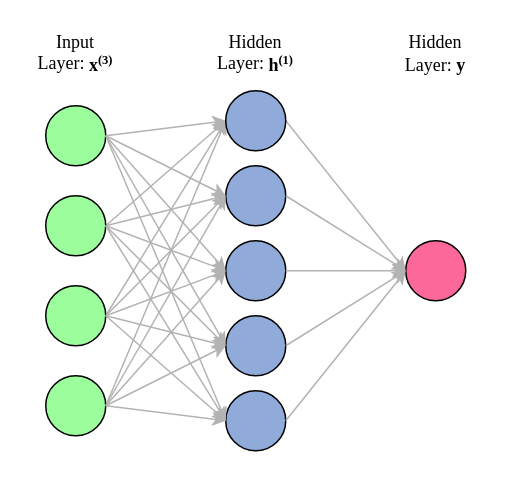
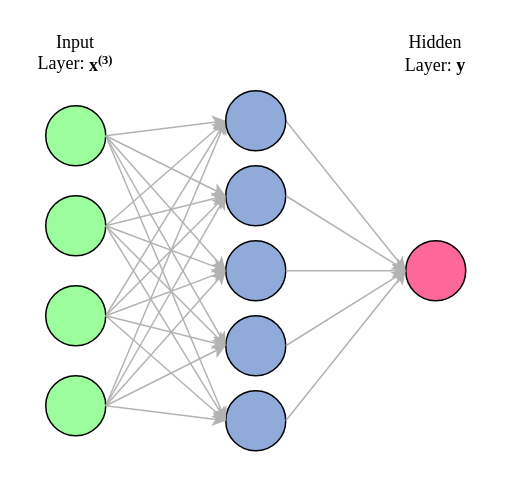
  <mxCell id="0" />
  <mxCell id="1" parent="0" />
  <mxCell id="2" value="" style="ellipse;whiteSpace=wrap;html=1;aspect=fixed;fillColor=#9cfd9d;fontFamily=Times New Roman;" vertex="1" parent="1"><mxGeometry x="30" y="70" width="40" height="40" as="geometry" /></mxCell>
  <mxCell id="3" style="rounded=0;orthogonalLoop=1;jettySize=auto;html=1;exitX=1;exitY=0.5;exitDx=0;exitDy=0;entryX=0;entryY=0.5;entryDx=0;entryDy=0;fontFamily=Times New Roman;strokeColor=#B3B3B3;" edge="1" parent="1" source="4" target="12"><mxGeometry relative="1" as="geometry" /></mxCell>
  <mxCell id="4" value="" style="ellipse;whiteSpace=wrap;html=1;aspect=fixed;fillColor=#9CFD9D;fontFamily=Times New Roman;" vertex="1" parent="1"><mxGeometry x="30" y="130" width="40" height="40" as="geometry" /></mxCell>
  <mxCell id="5" style="edgeStyle=none;rounded=0;orthogonalLoop=1;jettySize=auto;html=1;exitX=1;exitY=0.5;exitDx=0;exitDy=0;entryX=0;entryY=0.5;entryDx=0;entryDy=0;fontFamily=Times New Roman;strokeColor=#B3B3B3;" edge="1" parent="1" source="6" target="12"><mxGeometry relative="1" as="geometry" /></mxCell>
  <mxCell id="6" value="" style="ellipse;whiteSpace=wrap;html=1;aspect=fixed;fillColor=#9CFD9D;fontFamily=Times New Roman;" vertex="1" parent="1"><mxGeometry x="30" y="190" width="40" height="40" as="geometry" /></mxCell>
  <mxCell id="7" value="" style="ellipse;whiteSpace=wrap;html=1;aspect=fixed;fillColor=#fd689a;fontFamily=Times New Roman;" vertex="1" parent="1"><mxGeometry x="270" y="160" width="40" height="40" as="geometry" /></mxCell>
  <mxCell id="8" value="" style="endArrow=classic;html=1;exitX=1;exitY=0.5;exitDx=0;exitDy=0;entryX=0;entryY=0.5;entryDx=0;entryDy=0;strokeColor=#B3B3B3;" edge="1" parent="1" source="2" target="12"><mxGeometry width="50" height="50" relative="1" as="geometry"><mxPoint x="150" y="280" as="sourcePoint" /><mxPoint x="155.912" y="142.869" as="targetPoint" /></mxGeometry></mxCell>
  <mxCell id="9" value="" style="endArrow=classic;html=1;exitX=1;exitY=0.5;exitDx=0;exitDy=0;entryX=0;entryY=0.5;entryDx=0;entryDy=0;strokeColor=#B3B3B3;" edge="1" parent="1" source="12" target="7"><mxGeometry width="50" height="50" relative="1" as="geometry"><mxPoint x="260" y="170" as="sourcePoint" /><mxPoint x="200" y="230" as="targetPoint" /></mxGeometry></mxCell>
  <mxCell id="10" style="edgeStyle=none;rounded=0;orthogonalLoop=1;jettySize=auto;html=1;exitX=1;exitY=0.5;exitDx=0;exitDy=0;fontFamily=Times New Roman;entryX=0;entryY=0.5;entryDx=0;entryDy=0;strokeColor=#B3B3B3;" edge="1" parent="1" source="11" target="12"><mxGeometry relative="1" as="geometry"><mxPoint x="150" y="50" as="targetPoint" /></mxGeometry></mxCell>
  <mxCell id="11" value="" style="ellipse;whiteSpace=wrap;html=1;aspect=fixed;fillColor=#9CFD9D;fontFamily=Times New Roman;" vertex="1" parent="1"><mxGeometry x="30" y="250" width="40" height="40" as="geometry" /></mxCell>
  <mxCell id="12" value="" style="ellipse;whiteSpace=wrap;html=1;aspect=fixed;fillColor=#90ABDA;fontFamily=Times New Roman;" vertex="1" parent="1"><mxGeometry x="150" y="60" width="40" height="40" as="geometry" /></mxCell>
  <mxCell id="13" value="" style="ellipse;whiteSpace=wrap;html=1;aspect=fixed;fillColor=#90ABDA;fontFamily=Times New Roman;" vertex="1" parent="1"><mxGeometry x="150" y="110" width="40" height="40" as="geometry" /></mxCell>
  <mxCell id="14" value="" style="ellipse;whiteSpace=wrap;html=1;aspect=fixed;fillColor=#90ABDA;fontFamily=Times New Roman;" vertex="1" parent="1"><mxGeometry x="150" y="160" width="40" height="40" as="geometry" /></mxCell>
  <mxCell id="15" value="" style="ellipse;whiteSpace=wrap;html=1;aspect=fixed;fillColor=#90ABDA;fontFamily=Times New Roman;" vertex="1" parent="1"><mxGeometry x="150" y="210" width="40" height="40" as="geometry" /></mxCell>
  <mxCell id="16" value="" style="ellipse;whiteSpace=wrap;html=1;aspect=fixed;fillColor=#90ABDA;fontFamily=Times New Roman;" vertex="1" parent="1"><mxGeometry x="150" y="260" width="40" height="40" as="geometry" /></mxCell>
  <mxCell id="17" value="" style="endArrow=classic;html=1;exitX=1;exitY=0.5;exitDx=0;exitDy=0;entryX=0;entryY=0.5;entryDx=0;entryDy=0;strokeColor=#B3B3B3;" edge="1" parent="1" source="2" target="13"><mxGeometry width="50" height="50" relative="1" as="geometry"><mxPoint x="80" y="100" as="sourcePoint" /><mxPoint x="160" y="60" as="targetPoint" /></mxGeometry></mxCell>
  <mxCell id="18" value="" style="endArrow=classic;html=1;exitX=1;exitY=0.5;exitDx=0;exitDy=0;entryX=0;entryY=0.5;entryDx=0;entryDy=0;strokeColor=#B3B3B3;" edge="1" parent="1" source="2" target="16"><mxGeometry width="50" height="50" relative="1" as="geometry"><mxPoint x="60" y="130" as="sourcePoint" /><mxPoint x="140" y="90" as="targetPoint" /></mxGeometry></mxCell>
  <mxCell id="19" value="" style="endArrow=classic;html=1;exitX=1;exitY=0.5;exitDx=0;exitDy=0;entryX=0;entryY=0.5;entryDx=0;entryDy=0;strokeColor=#B3B3B3;" edge="1" parent="1" source="2" target="14"><mxGeometry width="50" height="50" relative="1" as="geometry"><mxPoint x="70" y="250" as="sourcePoint" /><mxPoint x="150" y="210" as="targetPoint" /></mxGeometry></mxCell>
  <mxCell id="20" value="" style="endArrow=classic;html=1;exitX=1;exitY=0.5;exitDx=0;exitDy=0;entryX=0;entryY=0.5;entryDx=0;entryDy=0;strokeColor=#B3B3B3;" edge="1" parent="1" source="2" target="15"><mxGeometry width="50" height="50" relative="1" as="geometry"><mxPoint x="70" y="330" as="sourcePoint" /><mxPoint x="150" y="290" as="targetPoint" /></mxGeometry></mxCell>
  <mxCell id="21" value="" style="endArrow=classic;html=1;exitX=1;exitY=0.5;exitDx=0;exitDy=0;entryX=0;entryY=0.5;entryDx=0;entryDy=0;strokeColor=#B3B3B3;" edge="1" parent="1" source="11" target="14"><mxGeometry width="50" height="50" relative="1" as="geometry"><mxPoint x="270" y="240" as="sourcePoint" /><mxPoint x="340" y="240" as="targetPoint" /></mxGeometry></mxCell>
  <mxCell id="22" value="" style="endArrow=classic;html=1;exitX=1;exitY=0.5;exitDx=0;exitDy=0;entryX=0;entryY=0.5;entryDx=0;entryDy=0;strokeColor=#B3B3B3;" edge="1" parent="1" source="11" target="13"><mxGeometry width="50" height="50" relative="1" as="geometry"><mxPoint x="280" y="190" as="sourcePoint" /><mxPoint x="350" y="190" as="targetPoint" /></mxGeometry></mxCell>
  <mxCell id="23" value="" style="endArrow=classic;html=1;entryX=0;entryY=0.5;entryDx=0;entryDy=0;exitX=1;exitY=0.5;exitDx=0;exitDy=0;strokeColor=#B3B3B3;" edge="1" parent="1" source="11" target="15"><mxGeometry width="50" height="50" relative="1" as="geometry"><mxPoint x="70" y="330" as="sourcePoint" /><mxPoint x="360" y="200" as="targetPoint" /></mxGeometry></mxCell>
  <mxCell id="24" value="" style="endArrow=classic;html=1;exitX=1;exitY=0.5;exitDx=0;exitDy=0;entryX=0;entryY=0.5;entryDx=0;entryDy=0;strokeColor=#B3B3B3;" edge="1" parent="1" source="11" target="16"><mxGeometry width="50" height="50" relative="1" as="geometry"><mxPoint x="300" y="210" as="sourcePoint" /><mxPoint x="370" y="210" as="targetPoint" /></mxGeometry></mxCell>
  <mxCell id="25" value="" style="endArrow=classic;html=1;entryX=0;entryY=0.5;entryDx=0;entryDy=0;exitX=1;exitY=0.5;exitDx=0;exitDy=0;strokeColor=#B3B3B3;" edge="1" parent="1" source="6" target="16"><mxGeometry width="50" height="50" relative="1" as="geometry"><mxPoint x="70" y="250" as="sourcePoint" /><mxPoint x="380" y="220" as="targetPoint" /></mxGeometry></mxCell>
  <mxCell id="26" value="" style="endArrow=classic;html=1;entryX=0;entryY=0.5;entryDx=0;entryDy=0;exitX=1;exitY=0.5;exitDx=0;exitDy=0;strokeColor=#B3B3B3;" edge="1" parent="1" source="6" target="15"><mxGeometry width="50" height="50" relative="1" as="geometry"><mxPoint x="70" y="250" as="sourcePoint" /><mxPoint x="390" y="230" as="targetPoint" /></mxGeometry></mxCell>
  <mxCell id="27" value="" style="endArrow=classic;html=1;exitX=1;exitY=0.5;exitDx=0;exitDy=0;entryX=0;entryY=0.5;entryDx=0;entryDy=0;strokeColor=#B3B3B3;" edge="1" parent="1" source="6" target="14"><mxGeometry width="50" height="50" relative="1" as="geometry"><mxPoint x="330" y="240" as="sourcePoint" /><mxPoint x="400" y="240" as="targetPoint" /></mxGeometry></mxCell>
  <mxCell id="28" value="" style="endArrow=classic;html=1;exitX=1;exitY=0.5;exitDx=0;exitDy=0;entryX=0;entryY=0.5;entryDx=0;entryDy=0;strokeColor=#B3B3B3;" edge="1" parent="1" source="6" target="13"><mxGeometry width="50" height="50" relative="1" as="geometry"><mxPoint x="340" y="250" as="sourcePoint" /><mxPoint x="410" y="250" as="targetPoint" /></mxGeometry></mxCell>
  <mxCell id="29" value="" style="endArrow=classic;html=1;entryX=0;entryY=0.5;entryDx=0;entryDy=0;exitX=1;exitY=0.5;exitDx=0;exitDy=0;strokeColor=#B3B3B3;" edge="1" parent="1" source="4" target="16"><mxGeometry width="50" height="50" relative="1" as="geometry"><mxPoint x="70" y="170" as="sourcePoint" /><mxPoint x="420" y="260" as="targetPoint" /></mxGeometry></mxCell>
  <mxCell id="30" value="" style="endArrow=classic;html=1;entryX=0;entryY=0.5;entryDx=0;entryDy=0;exitX=1;exitY=0.5;exitDx=0;exitDy=0;strokeColor=#B3B3B3;" edge="1" parent="1" source="4" target="15"><mxGeometry width="50" height="50" relative="1" as="geometry"><mxPoint x="70" y="170" as="sourcePoint" /><mxPoint x="150" y="290" as="targetPoint" /></mxGeometry></mxCell>
  <mxCell id="31" value="" style="endArrow=classic;html=1;entryX=0;entryY=0.5;entryDx=0;entryDy=0;exitX=1;exitY=0.5;exitDx=0;exitDy=0;strokeColor=#B3B3B3;" edge="1" parent="1" source="4" target="14"><mxGeometry width="50" height="50" relative="1" as="geometry"><mxPoint x="70" y="170" as="sourcePoint" /><mxPoint x="150" y="210" as="targetPoint" /></mxGeometry></mxCell>
  <mxCell id="32" value="" style="endArrow=classic;html=1;exitX=1;exitY=0.5;exitDx=0;exitDy=0;entryX=0;entryY=0.5;entryDx=0;entryDy=0;strokeColor=#B3B3B3;" edge="1" parent="1" source="4" target="13"><mxGeometry width="50" height="50" relative="1" as="geometry"><mxPoint x="290" y="309" as="sourcePoint" /><mxPoint x="360" y="309" as="targetPoint" /></mxGeometry></mxCell>
  <mxCell id="33" value="" style="endArrow=classic;html=1;exitX=1;exitY=0.5;exitDx=0;exitDy=0;entryX=0;entryY=0.5;entryDx=0;entryDy=0;strokeColor=#B3B3B3;" edge="1" parent="1" source="14" target="7"><mxGeometry width="50" height="50" relative="1" as="geometry"><mxPoint x="200" y="60" as="sourcePoint" /><mxPoint x="270" y="210" as="targetPoint" /></mxGeometry></mxCell>
  <mxCell id="34" value="" style="endArrow=classic;html=1;exitX=1;exitY=0.5;exitDx=0;exitDy=0;entryX=0;entryY=0.5;entryDx=0;entryDy=0;strokeColor=#B3B3B3;" edge="1" parent="1" source="13" target="7"><mxGeometry width="50" height="50" relative="1" as="geometry"><mxPoint x="210" y="70" as="sourcePoint" /><mxPoint x="270" y="210" as="targetPoint" /></mxGeometry></mxCell>
  <mxCell id="35" value="" style="endArrow=classic;html=1;exitX=1;exitY=0.5;exitDx=0;exitDy=0;entryX=0;entryY=0.5;entryDx=0;entryDy=0;strokeColor=#B3B3B3;" edge="1" parent="1" source="15" target="7"><mxGeometry width="50" height="50" relative="1" as="geometry"><mxPoint x="220" y="80" as="sourcePoint" /><mxPoint x="220" y="250" as="targetPoint" /></mxGeometry></mxCell>
  <mxCell id="36" value="" style="endArrow=classic;html=1;exitX=1;exitY=0.5;exitDx=0;exitDy=0;entryX=0;entryY=0.5;entryDx=0;entryDy=0;strokeColor=#B3B3B3;" edge="1" parent="1" source="16" target="7"><mxGeometry width="50" height="50" relative="1" as="geometry"><mxPoint x="230" y="90" as="sourcePoint" /><mxPoint x="310" y="250" as="targetPoint" /></mxGeometry></mxCell>
- <mxCell id="37" value="Hidden Layer:&amp;nbsp;&lt;b&gt;h&lt;span style=&quot;font-size: 10px&quot;&gt;&lt;sup&gt;(1)&lt;/sup&gt;&lt;/span&gt;&lt;/b&gt;" style="text;html=1;strokeColor=none;fillColor=none;align=center;verticalAlign=middle;whiteSpace=wrap;rounded=0;fontFamily=Times New Roman;" vertex="1" parent="1"><mxGeometry x="140" y="20" width="60" height="30" as="geometry" /></mxCell>
  <mxCell id="38" value="Input&lt;br&gt;Layer:&amp;nbsp;&lt;b&gt;x&lt;span style=&quot;font-size: 10px&quot;&gt;&lt;sup&gt;(3)&lt;/sup&gt;&lt;/span&gt;&lt;/b&gt;" style="text;html=1;strokeColor=none;fillColor=none;align=center;verticalAlign=middle;whiteSpace=wrap;rounded=0;fontFamily=Times New Roman;" vertex="1" parent="1"><mxGeometry x="20" y="20" width="60" height="30" as="geometry" /></mxCell>
  <mxCell id="39" value="Hidden Layer: &lt;b&gt;y&lt;/b&gt;" style="text;html=1;strokeColor=none;fillColor=none;align=center;verticalAlign=middle;whiteSpace=wrap;rounded=0;fontFamily=Times New Roman;" vertex="1" parent="1"><mxGeometry x="260" y="20" width="60" height="30" as="geometry" /></mxCell>
  <mxCell id="40" style="edgeStyle=none;rounded=0;orthogonalLoop=1;jettySize=auto;html=1;exitX=0.5;exitY=0;exitDx=0;exitDy=0;strokeColor=#B3B3B3;fontFamily=Times New Roman;" edge="1" parent="1" source="38" target="38"><mxGeometry relative="1" as="geometry" /></mxCell>
